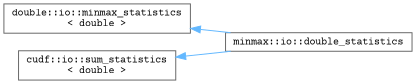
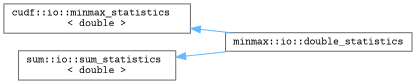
  digraph {
    fontname="Courier Prime"
    rankdir=LR
    node [color=grey40 fillcolor=white fontname="Courier Prime" fontsize=10 shape=box style=filled]
    edge [color=steelblue1 dir=back fontname="Courier Prime" fontsize=10 labelfontname=Helvetica labelfontsize=10 style=solid]
-   n1 [height=0.2 label="double::io::minmax_statistics\l\< double \>" width=0.4]
+   n1 [height=0.2 label="cudf::io::minmax_statistics\l\< double \>" width=0.4]
    n2 [height=0.2 label="minmax::io::double_statistics" width=0.4]
-   n3 [height=0.2 label="cudf::io::sum_statistics\l\< double \>" width=0.4]
+   n3 [height=0.2 label="sum::io::sum_statistics\l\< double \>" width=0.4]
    n1 -> n2
    n3 -> n2
  }
